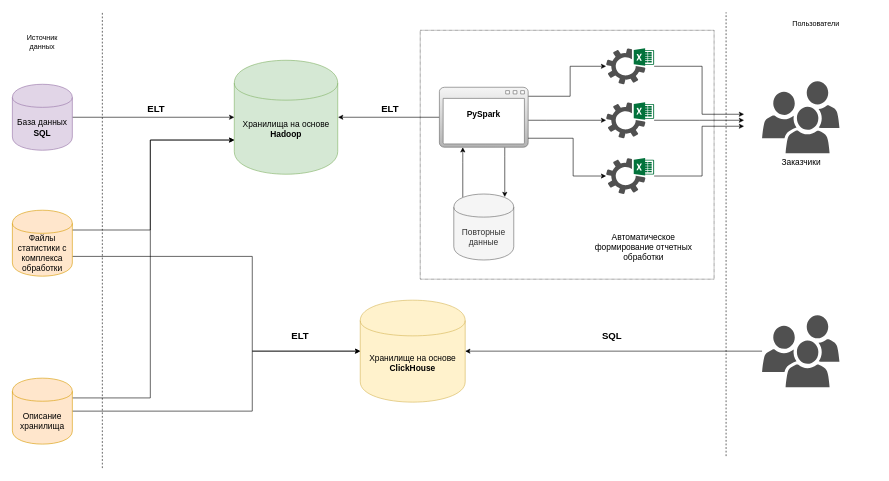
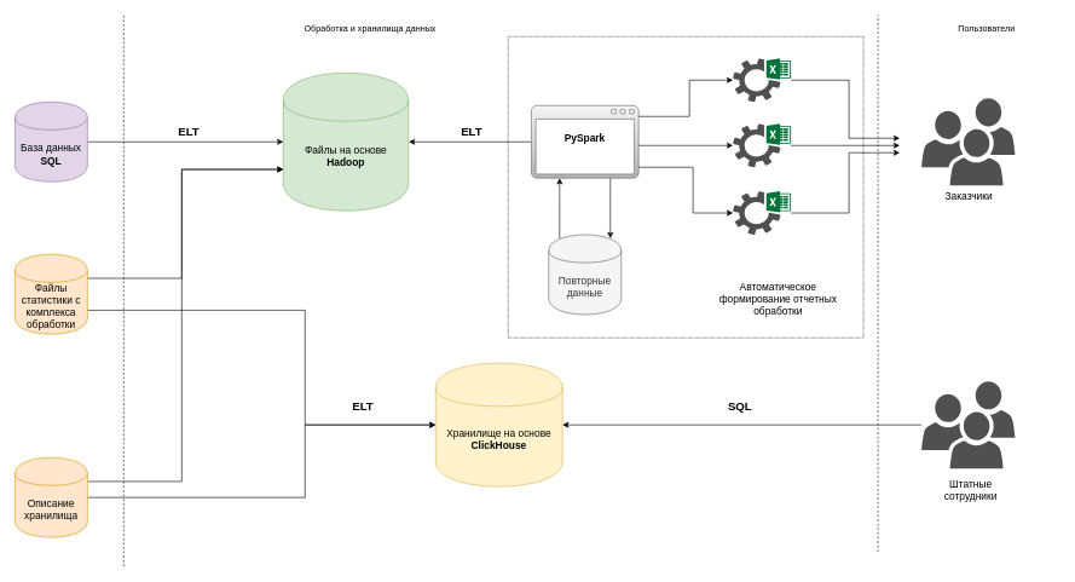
  <mxCell id="0" />
  <mxCell id="1" parent="0" />
  <mxCell id="2" value="" style="rounded=0;whiteSpace=wrap;html=1;fontSize=14;fillColor=none;dashed=1;dashPattern=1 1;" parent="1" vertex="1"><mxGeometry x="700" y="50" width="490" height="415" as="geometry" /></mxCell>
  <mxCell id="3" value="" style="edgeStyle=orthogonalEdgeStyle;rounded=0;orthogonalLoop=1;jettySize=auto;html=1;entryX=0;entryY=0.5;entryDx=0;entryDy=0;exitX=1;exitY=0.7;exitDx=0;exitDy=0;" parent="1" source="5" target="10" edge="1"><mxGeometry relative="1" as="geometry"><mxPoint x="200" y="365" as="targetPoint" /><Array as="points"><mxPoint x="420" y="427" /><mxPoint x="420" y="585" /></Array></mxGeometry></mxCell>
  <mxCell id="4" style="edgeStyle=orthogonalEdgeStyle;rounded=0;orthogonalLoop=1;jettySize=auto;html=1;exitX=1;exitY=0.3;exitDx=0;exitDy=0;entryX=0;entryY=0.7;entryDx=0;entryDy=0;" parent="1" source="5" target="11" edge="1"><mxGeometry relative="1" as="geometry"><Array as="points"><mxPoint x="250" y="383" /><mxPoint x="250" y="233" /></Array></mxGeometry></mxCell>
  <mxCell id="5" value="Файлы статистики с комплекса&lt;br&gt;обработки" style="shape=cylinder;whiteSpace=wrap;html=1;boundedLbl=1;backgroundOutline=1;fontSize=14;fillColor=#ffe6cc;strokeColor=#d79b00;" parent="1" vertex="1"><mxGeometry x="20" y="350" width="100" height="110" as="geometry" /></mxCell>
  <mxCell id="6" style="edgeStyle=orthogonalEdgeStyle;rounded=0;orthogonalLoop=1;jettySize=auto;html=1;exitX=1;exitY=0.5;exitDx=0;exitDy=0;entryX=0;entryY=0.5;entryDx=0;entryDy=0;" parent="1" source="8" target="10" edge="1"><mxGeometry relative="1" as="geometry"><Array as="points"><mxPoint x="420" y="685" /><mxPoint x="420" y="585" /></Array></mxGeometry></mxCell>
  <mxCell id="7" style="edgeStyle=orthogonalEdgeStyle;rounded=0;orthogonalLoop=1;jettySize=auto;html=1;exitX=1;exitY=0.3;exitDx=0;exitDy=0;entryX=0;entryY=0.7;entryDx=0;entryDy=0;" parent="1" source="8" target="11" edge="1"><mxGeometry relative="1" as="geometry"><Array as="points"><mxPoint x="250" y="663" /><mxPoint x="250" y="233" /></Array></mxGeometry></mxCell>
  <mxCell id="8" value="Описание хранилища" style="shape=cylinder;whiteSpace=wrap;html=1;boundedLbl=1;backgroundOutline=1;fontSize=14;fillColor=#ffe6cc;strokeColor=#d79b00;" parent="1" vertex="1"><mxGeometry x="20" y="630" width="100" height="110" as="geometry" /></mxCell>
  <mxCell id="9" value="" style="endArrow=none;html=1;dashed=1;" parent="1" edge="1"><mxGeometry width="50" height="50" relative="1" as="geometry"><mxPoint x="170" y="780" as="sourcePoint" /><mxPoint x="170" as="targetPoint" y="20" /></mxGeometry></mxCell>
  <mxCell id="10" value="Хранилище на основе &lt;b style=&quot;font-size: 14px;&quot;&gt;ClickHouse&lt;/b&gt;" style="shape=cylinder;whiteSpace=wrap;html=1;boundedLbl=1;backgroundOutline=1;fontSize=14;fillColor=#fff2cc;strokeColor=#d6b656;" parent="1" vertex="1"><mxGeometry x="600" y="500" width="175" height="170" as="geometry" /></mxCell>
- <mxCell id="11" value="Хранилища на основе &lt;br style=&quot;font-size: 14px;&quot;&gt;&lt;b style=&quot;font-size: 14px;&quot;&gt;Hadoop&lt;/b&gt;" style="shape=cylinder;whiteSpace=wrap;html=1;boundedLbl=1;backgroundOutline=1;fontSize=14;fillColor=#d5e8d4;strokeColor=#82b366;" parent="1" vertex="1"><mxGeometry x="390" y="100" width="172.5" height="190" as="geometry" /></mxCell>
+ <mxCell id="11" value="Файлы на основе &lt;br style=&quot;font-size: 14px;&quot;&gt;&lt;b style=&quot;font-size: 14px;&quot;&gt;Hadoop&lt;/b&gt;" style="shape=cylinder;whiteSpace=wrap;html=1;boundedLbl=1;backgroundOutline=1;fontSize=14;fillColor=#d5e8d4;strokeColor=#82b366;" parent="1" vertex="1"><mxGeometry x="390" y="100" width="172.5" height="190" as="geometry" /></mxCell>
  <mxCell id="12" value="" style="endArrow=none;html=1;dashed=1;" parent="1" edge="1"><mxGeometry width="50" height="50" relative="1" as="geometry"><mxPoint x="1210" y="760" as="sourcePoint" /><mxPoint x="1210" as="targetPoint" y="20" /></mxGeometry></mxCell>
  <mxCell id="13" style="edgeStyle=orthogonalEdgeStyle;rounded=0;orthogonalLoop=1;jettySize=auto;html=1;exitX=1;exitY=0.5;exitDx=0;exitDy=0;entryX=0;entryY=0.5;entryDx=0;entryDy=0;" parent="1" source="14" target="11" edge="1"><mxGeometry relative="1" as="geometry" /></mxCell>
  <mxCell id="14" value="База данных &lt;b&gt;SQL&lt;/b&gt;" style="shape=cylinder;whiteSpace=wrap;html=1;boundedLbl=1;backgroundOutline=1;fontSize=14;fillColor=#e1d5e7;strokeColor=#9673a6;" parent="1" vertex="1"><mxGeometry x="20" y="140" width="100" height="110" as="geometry" /></mxCell>
- <mxCell id="15" value="Источник данных" style="text;html=1;strokeColor=none;fillColor=none;align=center;verticalAlign=middle;whiteSpace=wrap;rounded=0;" parent="1" vertex="1"><mxGeometry x="35" y="50" width="70" height="40" as="geometry" /></mxCell>
+ <mxCell id="16" value="Обработка и хранилища данных" style="text;html=1;strokeColor=none;fillColor=none;align=center;verticalAlign=middle;whiteSpace=wrap;rounded=0;" parent="1" vertex="1"><mxGeometry x="410" y="30" width="200" height="20" as="geometry" /></mxCell>
  <mxCell id="17" value="Пользователи" style="text;html=1;strokeColor=none;fillColor=none;align=center;verticalAlign=middle;whiteSpace=wrap;rounded=0;" parent="1" vertex="1"><mxGeometry x="1260" y="30" width="200" height="20" as="geometry" /></mxCell>
  <mxCell id="18" style="edgeStyle=orthogonalEdgeStyle;rounded=0;orthogonalLoop=1;jettySize=auto;html=1;exitX=0.15;exitY=0.05;exitDx=0;exitDy=0;exitPerimeter=0;fontSize=14;" parent="1" source="19" target="25" edge="1"><mxGeometry relative="1" as="geometry"><Array as="points"><mxPoint x="771" y="270" /><mxPoint x="771" y="270" /></Array></mxGeometry></mxCell>
  <mxCell id="19" value="Повторные данные" style="shape=cylinder;whiteSpace=wrap;html=1;boundedLbl=1;backgroundOutline=1;fontSize=14;fillColor=#f5f5f5;strokeColor=#666666;fontColor=#333333;" parent="1" vertex="1"><mxGeometry x="756" y="323" width="100" height="110" as="geometry" /></mxCell>
  <mxCell id="20" value="&lt;span style=&quot;font-family: monospace ; font-size: 0px&quot;&gt;%3CmxGraphModel%3E%3Croot%3E%3CmxCell%20id%3D%220%22%2F%3E%3CmxCell%20id%3D%221%22%20parent%3D%220%22%2F%3E%3CmxCell%20id%3D%222%22%20value%3D%22%D0%A4%D0%B0%D0%B9%D0%BB%D1%8B%20%D1%81%D1%82%D0%B0%D1%82%D0%B8%D1%81%D1%82%D0%B8%D0%BA%D0%B8%20%D1%81%20%D0%BA%D0%BE%D0%BC%D0%BF%D0%BB%D0%B5%D0%BA%D1%81%D0%B0%26lt%3Bbr%20style%3D%26quot%3Bfont-size%3A%2014px%3B%26quot%3B%26gt%3B%D0%BE%D0%B1%D1%80%D0%B0%D0%B1%D0%BE%D1%82%D0%BA%D0%B8%22%20style%3D%22shape%3Dcylinder%3BwhiteSpace%3Dwrap%3Bhtml%3D1%3BboundedLbl%3D1%3BbackgroundOutline%3D1%3BfontSize%3D14%3B%22%20vertex%3D%221%22%20parent%3D%221%22%3E%3CmxGeometry%20x%3D%2250%22%20y%3D%22440%22%20width%3D%22100%22%20height%3D%22110%22%20as%3D%22geometry%22%2F%3E%3C%2FmxCell%3E%3C%2Froot%3E%3C%2FmxGraphModel%3E&lt;/span&gt;" style="pointerEvents=1;shadow=0;dashed=0;html=1;strokeColor=none;fillColor=#505050;labelPosition=center;verticalLabelPosition=bottom;verticalAlign=top;outlineConnect=0;align=center;shape=mxgraph.office.sites.excel_services;" parent="1" vertex="1"><mxGeometry x="1010" y="263" width="80" height="60" as="geometry" /></mxCell>
  <mxCell id="21" value="" style="edgeStyle=orthogonalEdgeStyle;rounded=0;orthogonalLoop=1;jettySize=auto;html=1;fontSize=14;" parent="1" source="25" edge="1"><mxGeometry relative="1" as="geometry"><mxPoint x="841" y="328" as="targetPoint" /><Array as="points"><mxPoint x="841" y="260" /><mxPoint x="841" y="260" /></Array></mxGeometry></mxCell>
  <mxCell id="22" value="" style="edgeStyle=orthogonalEdgeStyle;rounded=0;orthogonalLoop=1;jettySize=auto;html=1;fontSize=14;" parent="1" source="25" edge="1"><mxGeometry relative="1" as="geometry"><mxPoint x="563" y="195" as="targetPoint" /></mxGeometry></mxCell>
  <mxCell id="23" value="" style="edgeStyle=orthogonalEdgeStyle;rounded=0;orthogonalLoop=1;jettySize=auto;html=1;fontSize=14;" parent="1" source="25" target="29" edge="1"><mxGeometry relative="1" as="geometry"><mxPoint x="960" y="195" as="targetPoint" /><Array as="points"><mxPoint x="950" y="160" /><mxPoint x="950" y="110" /></Array></mxGeometry></mxCell>
  <mxCell id="24" value="" style="edgeStyle=orthogonalEdgeStyle;rounded=0;orthogonalLoop=1;jettySize=auto;html=1;fontSize=14;" parent="1" source="25" target="31" edge="1"><mxGeometry relative="1" as="geometry"><Array as="points"><mxPoint x="910" y="200" /><mxPoint x="910" y="200" /></Array></mxGeometry></mxCell>
  <mxCell id="25" value="&lt;div&gt;&lt;br&gt;&lt;/div&gt;" style="pointerEvents=1;shadow=0;dashed=0;html=1;strokeColor=#666666;fillColor=#f5f5f5;labelPosition=center;verticalLabelPosition=bottom;verticalAlign=top;outlineConnect=0;align=left;shape=mxgraph.office.concepts.application_generic;gradientColor=#b3b3b3;" parent="1" vertex="1"><mxGeometry x="732" y="145" width="148" height="100" as="geometry" /></mxCell>
  <mxCell id="26" value="PySpark" style="text;html=1;strokeColor=none;fillColor=none;align=center;verticalAlign=middle;whiteSpace=wrap;rounded=0;fontSize=14;fontStyle=1" parent="1" vertex="1"><mxGeometry x="771" y="180" width="70" height="20" as="geometry" /></mxCell>
  <mxCell id="27" value="" style="edgeStyle=orthogonalEdgeStyle;rounded=0;orthogonalLoop=1;jettySize=auto;html=1;fontSize=14;" parent="1" source="28" target="10" edge="1"><mxGeometry relative="1" as="geometry"><mxPoint x="691" y="620" as="targetPoint" /></mxGeometry></mxCell>
  <mxCell id="28" value="" style="pointerEvents=1;shadow=0;dashed=0;html=1;strokeColor=none;fillColor=#505050;labelPosition=center;verticalLabelPosition=bottom;verticalAlign=top;outlineConnect=0;align=center;shape=mxgraph.office.users.users;fontSize=14;" parent="1" vertex="1"><mxGeometry x="1270" y="525" width="129" height="120" as="geometry" /></mxCell>
  <mxCell id="29" value="&lt;span style=&quot;font-family: monospace ; font-size: 0px&quot;&gt;%3CmxGraphModel%3E%3Croot%3E%3CmxCell%20id%3D%220%22%2F%3E%3CmxCell%20id%3D%221%22%20parent%3D%220%22%2F%3E%3CmxCell%20id%3D%222%22%20value%3D%22%D0%A4%D0%B0%D0%B9%D0%BB%D1%8B%20%D1%81%D1%82%D0%B0%D1%82%D0%B8%D1%81%D1%82%D0%B8%D0%BA%D0%B8%20%D1%81%20%D0%BA%D0%BE%D0%BC%D0%BF%D0%BB%D0%B5%D0%BA%D1%81%D0%B0%26lt%3Bbr%20style%3D%26quot%3Bfont-size%3A%2014px%3B%26quot%3B%26gt%3B%D0%BE%D0%B1%D1%80%D0%B0%D0%B1%D0%BE%D1%82%D0%BA%D0%B8%22%20style%3D%22shape%3Dcylinder%3BwhiteSpace%3Dwrap%3Bhtml%3D1%3BboundedLbl%3D1%3BbackgroundOutline%3D1%3BfontSize%3D14%3B%22%20vertex%3D%221%22%20parent%3D%221%22%3E%3CmxGeometry%20x%3D%2250%22%20y%3D%22440%22%20width%3D%22100%22%20height%3D%22110%22%20as%3D%22geometry%22%2F%3E%3C%2FmxCell%3E%3C%2Froot%3E%3C%2FmxGraphModel%3E&lt;/span&gt;" style="pointerEvents=1;shadow=0;dashed=0;html=1;strokeColor=none;fillColor=#505050;labelPosition=center;verticalLabelPosition=bottom;verticalAlign=top;outlineConnect=0;align=center;shape=mxgraph.office.sites.excel_services;" parent="1" vertex="1"><mxGeometry x="1010" y="80" width="80" height="60" as="geometry" /></mxCell>
  <mxCell id="30" value="" style="edgeStyle=orthogonalEdgeStyle;rounded=0;orthogonalLoop=1;jettySize=auto;html=1;fontSize=14;" parent="1" source="31" edge="1"><mxGeometry relative="1" as="geometry"><mxPoint x="1240" y="200" as="targetPoint" /></mxGeometry></mxCell>
  <mxCell id="31" value="&lt;span style=&quot;font-family: monospace ; font-size: 0px&quot;&gt;%3CmxGraphModel%3E%3Croot%3E%3CmxCell%20id%3D%220%22%2F%3E%3CmxCell%20id%3D%221%22%20parent%3D%220%22%2F%3E%3CmxCell%20id%3D%222%22%20value%3D%22%D0%A4%D0%B0%D0%B9%D0%BB%D1%8B%20%D1%81%D1%82%D0%B0%D1%82%D0%B8%D1%81%D1%82%D0%B8%D0%BA%D0%B8%20%D1%81%20%D0%BA%D0%BE%D0%BC%D0%BF%D0%BB%D0%B5%D0%BA%D1%81%D0%B0%26lt%3Bbr%20style%3D%26quot%3Bfont-size%3A%2014px%3B%26quot%3B%26gt%3B%D0%BE%D0%B1%D1%80%D0%B0%D0%B1%D0%BE%D1%82%D0%BA%D0%B8%22%20style%3D%22shape%3Dcylinder%3BwhiteSpace%3Dwrap%3Bhtml%3D1%3BboundedLbl%3D1%3BbackgroundOutline%3D1%3BfontSize%3D14%3B%22%20vertex%3D%221%22%20parent%3D%221%22%3E%3CmxGeometry%20x%3D%2250%22%20y%3D%22440%22%20width%3D%22100%22%20height%3D%22110%22%20as%3D%22geometry%22%2F%3E%3C%2FmxCell%3E%3C%2Froot%3E%3C%2FmxGraphModel%3E&lt;/span&gt;" style="pointerEvents=1;shadow=0;dashed=0;html=1;strokeColor=none;fillColor=#505050;labelPosition=center;verticalLabelPosition=bottom;verticalAlign=top;outlineConnect=0;align=center;shape=mxgraph.office.sites.excel_services;" parent="1" vertex="1"><mxGeometry x="1010" y="170" width="80" height="60" as="geometry" /></mxCell>
  <mxCell id="32" value="" style="edgeStyle=orthogonalEdgeStyle;rounded=0;orthogonalLoop=1;jettySize=auto;html=1;fontSize=14;" parent="1" source="25" target="20" edge="1"><mxGeometry relative="1" as="geometry"><mxPoint x="890" y="170.059" as="sourcePoint" /><mxPoint x="970" y="290" as="targetPoint" /><Array as="points"><mxPoint x="955" y="230" /><mxPoint x="955" y="293" /></Array></mxGeometry></mxCell>
  <mxCell id="33" value="Заказчики" style="pointerEvents=1;shadow=0;dashed=0;html=1;strokeColor=none;fillColor=#505050;labelPosition=center;verticalLabelPosition=bottom;verticalAlign=top;outlineConnect=0;align=center;shape=mxgraph.office.users.users;fontSize=14;" parent="1" vertex="1"><mxGeometry x="1270" y="135" width="129" height="120" as="geometry" /></mxCell>
  <mxCell id="34" value="" style="edgeStyle=orthogonalEdgeStyle;rounded=0;orthogonalLoop=1;jettySize=auto;html=1;fontSize=14;" parent="1" source="20" edge="1"><mxGeometry relative="1" as="geometry"><mxPoint x="1110" y="210" as="sourcePoint" /><mxPoint x="1240" y="210" as="targetPoint" /><Array as="points"><mxPoint x="1170" y="293" /><mxPoint x="1170" y="210" /></Array></mxGeometry></mxCell>
  <mxCell id="35" value="" style="edgeStyle=orthogonalEdgeStyle;rounded=0;orthogonalLoop=1;jettySize=auto;html=1;fontSize=14;" parent="1" source="29" edge="1"><mxGeometry relative="1" as="geometry"><mxPoint x="1110" y="110" as="sourcePoint" /><mxPoint x="1240" y="190" as="targetPoint" /><Array as="points"><mxPoint x="1170" y="110" /><mxPoint x="1170" y="190" /></Array></mxGeometry></mxCell>
  <mxCell id="36" value="Автоматическое формирование отчетных обработки" style="text;html=1;strokeColor=none;fillColor=none;align=center;verticalAlign=middle;whiteSpace=wrap;rounded=0;dashed=1;dashPattern=1 1;fontSize=14;" parent="1" vertex="1"><mxGeometry x="980" y="390" width="185" height="43" as="geometry" /></mxCell>
+ <mxCell id="37" value="Штатные сотрудники" style="text;html=1;strokeColor=none;fillColor=none;align=center;verticalAlign=middle;whiteSpace=wrap;rounded=0;dashed=1;dashPattern=1 1;fontSize=14;" parent="1" vertex="1"><mxGeometry x="1290" y="650" width="95.5" height="50" as="geometry" /></mxCell>
  <mxCell id="38" value="ELT" style="text;html=1;strokeColor=none;fillColor=none;align=center;verticalAlign=middle;whiteSpace=wrap;rounded=0;dashed=1;dashPattern=1 1;fontSize=16;fontStyle=1" parent="1" vertex="1"><mxGeometry x="630" y="170" width="40" height="20" as="geometry" /></mxCell>
  <mxCell id="39" value="SQL" style="text;html=1;strokeColor=none;fillColor=none;align=center;verticalAlign=middle;whiteSpace=wrap;rounded=0;dashed=1;dashPattern=1 1;fontSize=16;fontStyle=1" parent="1" vertex="1"><mxGeometry x="1000" y="550" width="40" height="20" as="geometry" /></mxCell>
  <mxCell id="40" value="ELT" style="text;html=1;strokeColor=none;fillColor=none;align=center;verticalAlign=middle;whiteSpace=wrap;rounded=0;dashed=1;dashPattern=1 1;fontSize=16;fontStyle=1" parent="1" vertex="1"><mxGeometry x="480" y="550" width="40" height="20" as="geometry" /></mxCell>
  <mxCell id="41" value="ELT" style="text;html=1;strokeColor=none;fillColor=none;align=center;verticalAlign=middle;whiteSpace=wrap;rounded=0;dashed=1;dashPattern=1 1;fontSize=16;fontStyle=1" parent="1" vertex="1"><mxGeometry x="240" y="170" width="40" height="20" as="geometry" /></mxCell>
